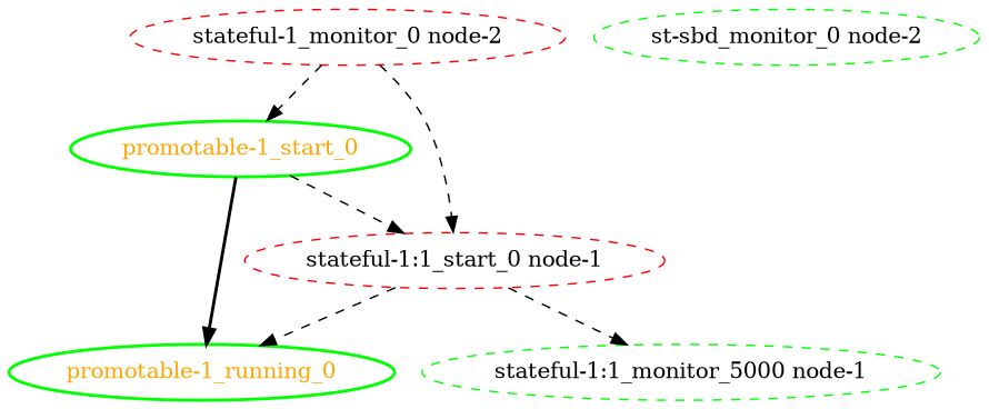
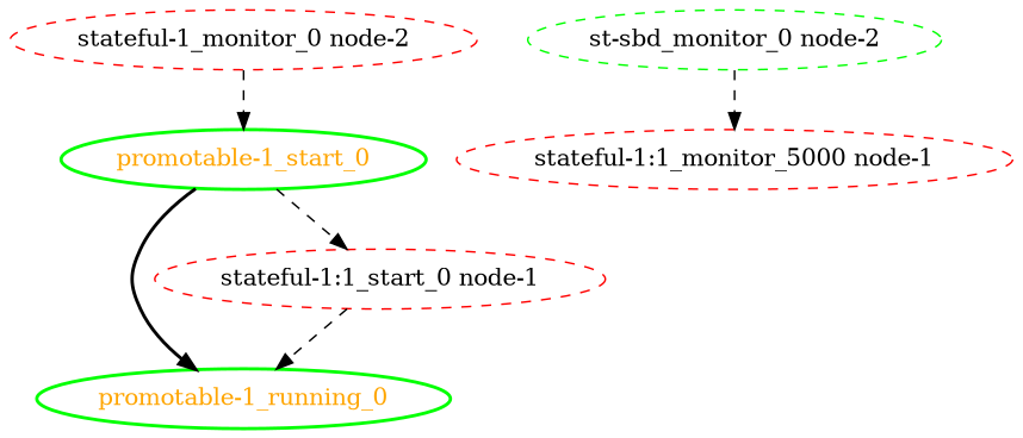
  digraph {
    node [color=green fontcolor=black style=dashed]
    edge [style=dashed]
    "promotable-1_running_0" [fontcolor=orange style=bold]
    "promotable-1_start_0" [fontcolor=orange style=bold]
    "stateful-1:1_start_0 node-1" [color=red]
-   "stateful-1:1_monitor_5000 node-1"
+   "stateful-1:1_monitor_5000 node-1" [color=red]
    "st-sbd_monitor_0 node-2"
    "stateful-1_monitor_0 node-2" [color=red]
    "promotable-1_start_0" -> "promotable-1_running_0" [style=bold]
    "promotable-1_start_0" -> "stateful-1:1_start_0 node-1"
    "stateful-1:1_start_0 node-1" -> "promotable-1_running_0"
-   "stateful-1:1_start_0 node-1" -> "stateful-1:1_monitor_5000 node-1"
+   "st-sbd_monitor_0 node-2" -> "stateful-1:1_monitor_5000 node-1"
    "stateful-1_monitor_0 node-2" -> "promotable-1_start_0"
-   "stateful-1_monitor_0 node-2" -> "stateful-1:1_start_0 node-1"
  }
